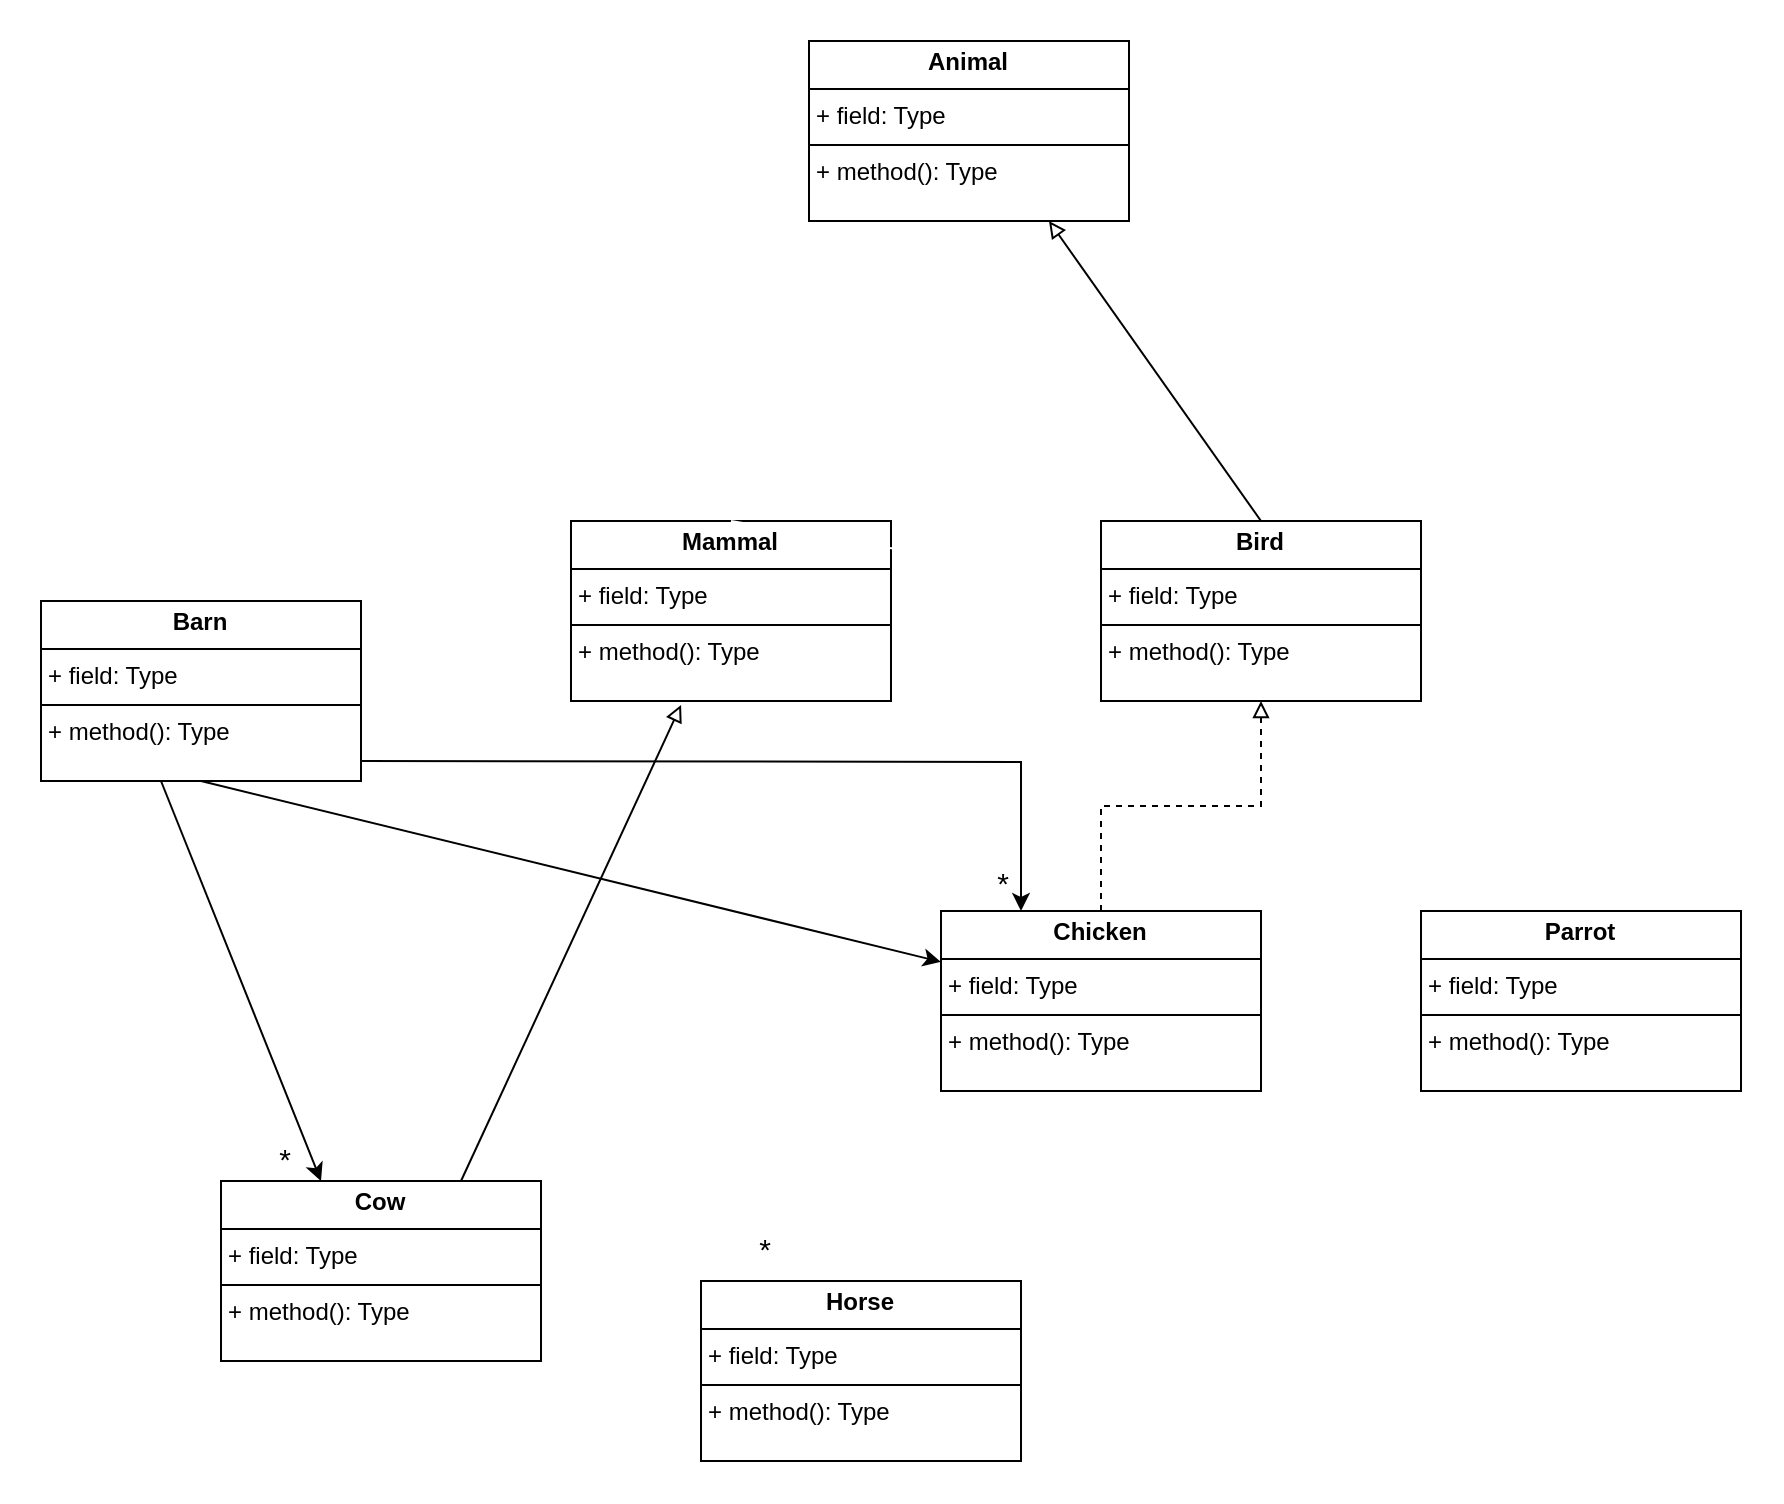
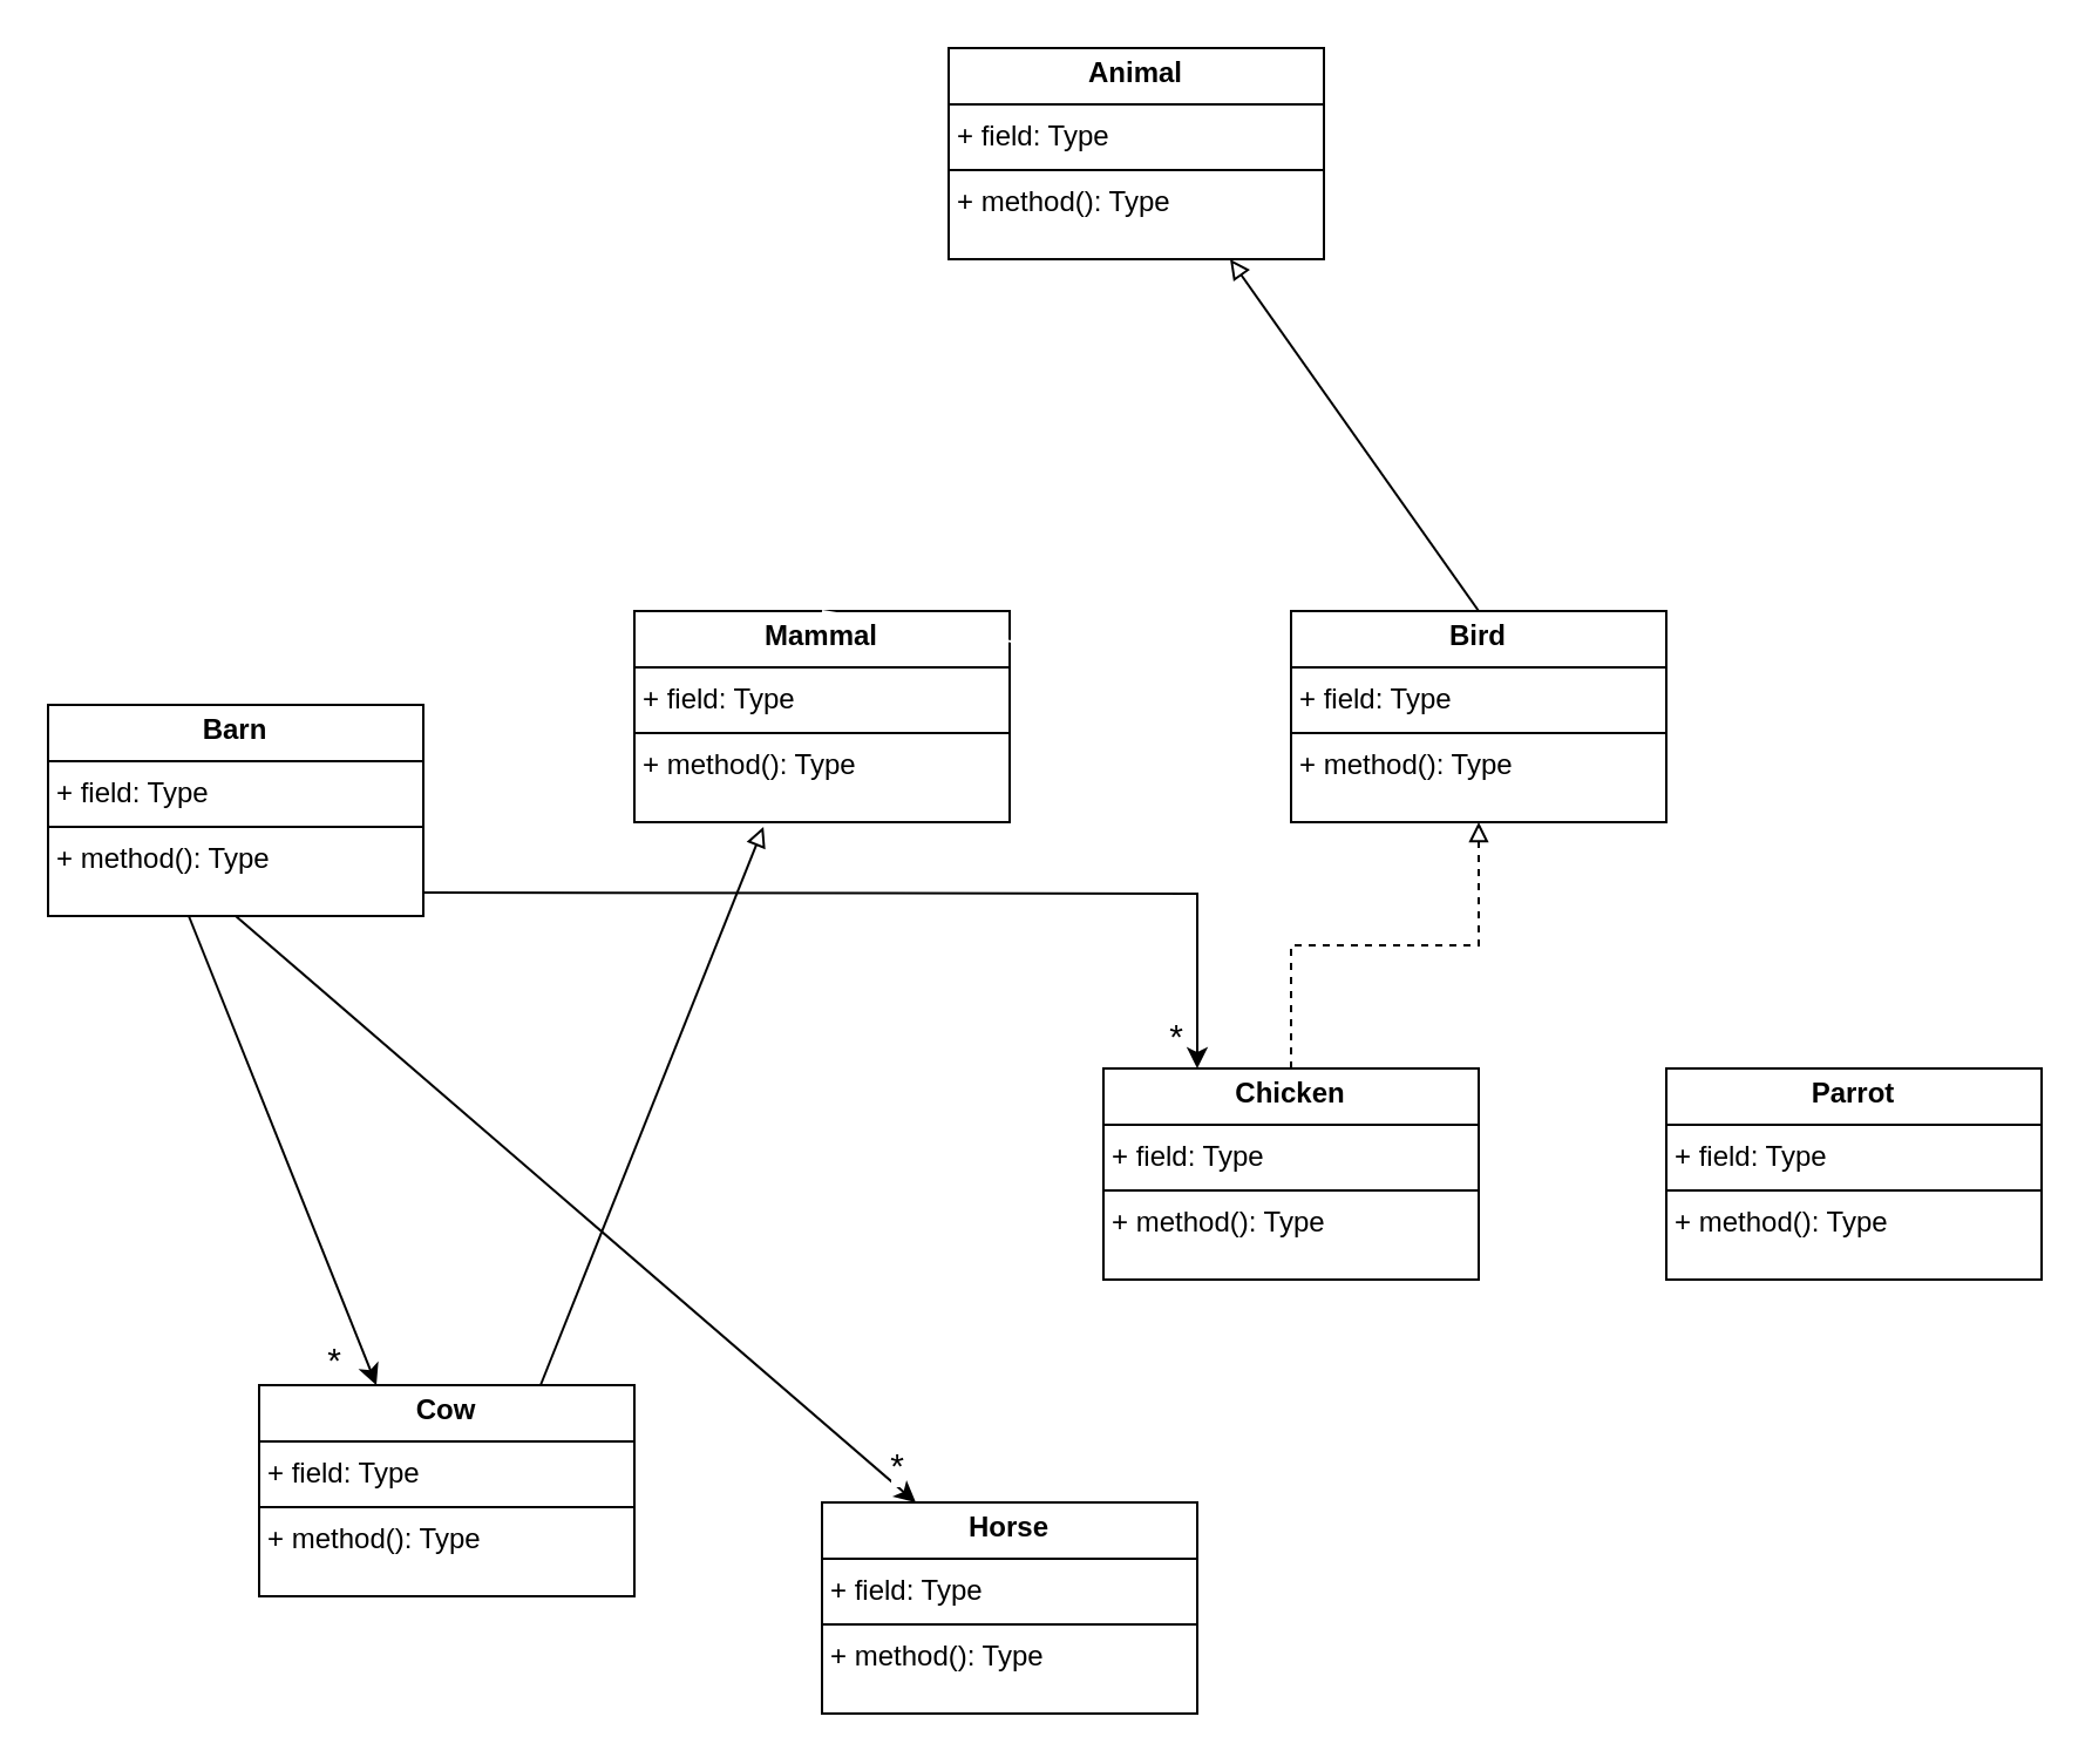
  <mxCell id="0" />
  <mxCell id="1" parent="0" />
  <mxCell id="2" value="&lt;p style=&quot;margin:0px;margin-top:4px;text-align:center;&quot;&gt;&lt;b&gt;Animal&lt;/b&gt;&lt;/p&gt;&lt;hr size=&quot;1&quot; style=&quot;border-style:solid;&quot;&gt;&lt;p style=&quot;margin:0px;margin-left:4px;&quot;&gt;+ field: Type&lt;/p&gt;&lt;hr size=&quot;1&quot; style=&quot;border-style:solid;&quot;&gt;&lt;p style=&quot;margin:0px;margin-left:4px;&quot;&gt;+ method(): Type&lt;/p&gt;" style="verticalAlign=top;align=left;overflow=fill;html=1;whiteSpace=wrap;" vertex="1" parent="1"><mxGeometry x="404" y="20" width="160" height="90" as="geometry" /></mxCell>
- <mxCell id="3" value="&lt;p style=&quot;margin:0px;margin-top:4px;text-align:center;&quot;&gt;&lt;b&gt;Mammal&lt;/b&gt;&lt;/p&gt;&lt;hr size=&quot;1&quot; style=&quot;border-style:solid;&quot;&gt;&lt;p style=&quot;margin:0px;margin-left:4px;&quot;&gt;+ field: Type&lt;/p&gt;&lt;hr size=&quot;1&quot; style=&quot;border-style:solid;&quot;&gt;&lt;p style=&quot;margin:0px;margin-left:4px;&quot;&gt;+ method(): Type&lt;/p&gt;" style="verticalAlign=top;align=left;overflow=fill;html=1;whiteSpace=wrap;" vertex="1" parent="1"><mxGeometry x="285" y="260" width="160" height="90" as="geometry" /></mxCell>
+ <mxCell id="3" value="&lt;p style=&quot;margin:0px;margin-top:4px;text-align:center;&quot;&gt;&lt;b&gt;Mammal&lt;/b&gt;&lt;/p&gt;&lt;hr size=&quot;1&quot; style=&quot;border-style:solid;&quot;&gt;&lt;p style=&quot;margin:0px;margin-left:4px;&quot;&gt;+ field: Type&lt;/p&gt;&lt;hr size=&quot;1&quot; style=&quot;border-style:solid;&quot;&gt;&lt;p style=&quot;margin:0px;margin-left:4px;&quot;&gt;+ method(): Type&lt;/p&gt;" style="verticalAlign=top;align=left;overflow=fill;html=1;whiteSpace=wrap;" vertex="1" parent="1"><mxGeometry x="270" y="260" width="160" height="90" as="geometry" /></mxCell>
  <mxCell id="4" value="" style="endArrow=block;html=1;rounded=0;exitX=0.5;exitY=0;exitDx=0;exitDy=0;startArrow=none;startFill=0;endFill=0;strokeWidth=1;strokeColor=#FFFFFF;" edge="1" parent="1" source="3" target="5"><mxGeometry width="50" height="50" relative="1" as="geometry"><mxPoint x="460" y="400" as="sourcePoint" /><mxPoint x="510" y="350" as="targetPoint" /></mxGeometry></mxCell>
  <mxCell id="5" value="&lt;p style=&quot;margin:0px;margin-top:4px;text-align:center;&quot;&gt;&lt;b&gt;Bird&lt;/b&gt;&lt;/p&gt;&lt;hr size=&quot;1&quot; style=&quot;border-style:solid;&quot;&gt;&lt;p style=&quot;margin:0px;margin-left:4px;&quot;&gt;+ field: Type&lt;/p&gt;&lt;hr size=&quot;1&quot; style=&quot;border-style:solid;&quot;&gt;&lt;p style=&quot;margin:0px;margin-left:4px;&quot;&gt;+ method(): Type&lt;/p&gt;" style="verticalAlign=top;align=left;overflow=fill;html=1;whiteSpace=wrap;" vertex="1" parent="1"><mxGeometry x="550" y="260" width="160" height="90" as="geometry" /></mxCell>
  <mxCell id="6" value="" style="endArrow=block;html=1;rounded=0;exitX=0.5;exitY=0;exitDx=0;exitDy=0;entryX=0.75;entryY=1;entryDx=0;entryDy=0;startArrow=none;startFill=0;endFill=0;" edge="1" parent="1" source="5" target="2"><mxGeometry width="50" height="50" relative="1" as="geometry"><mxPoint x="360" y="270" as="sourcePoint" /><mxPoint x="494" y="120" as="targetPoint" /></mxGeometry></mxCell>
  <mxCell id="7" value="&lt;p style=&quot;margin:0px;margin-top:4px;text-align:center;&quot;&gt;&lt;b&gt;Cow&lt;/b&gt;&lt;/p&gt;&lt;hr size=&quot;1&quot; style=&quot;border-style:solid;&quot;&gt;&lt;p style=&quot;margin:0px;margin-left:4px;&quot;&gt;+ field: Type&lt;/p&gt;&lt;hr size=&quot;1&quot; style=&quot;border-style:solid;&quot;&gt;&lt;p style=&quot;margin:0px;margin-left:4px;&quot;&gt;+ method(): Type&lt;/p&gt;" style="verticalAlign=top;align=left;overflow=fill;html=1;whiteSpace=wrap;" vertex="1" parent="1"><mxGeometry x="110" y="590" width="160" height="90" as="geometry" /></mxCell>
  <mxCell id="8" value="&lt;p style=&quot;margin:0px;margin-top:4px;text-align:center;&quot;&gt;&lt;b&gt;Horse&lt;/b&gt;&lt;/p&gt;&lt;hr size=&quot;1&quot; style=&quot;border-style:solid;&quot;&gt;&lt;p style=&quot;margin:0px;margin-left:4px;&quot;&gt;+ field: Type&lt;/p&gt;&lt;hr size=&quot;1&quot; style=&quot;border-style:solid;&quot;&gt;&lt;p style=&quot;margin:0px;margin-left:4px;&quot;&gt;+ method(): Type&lt;/p&gt;" style="verticalAlign=top;align=left;overflow=fill;html=1;whiteSpace=wrap;" vertex="1" parent="1"><mxGeometry x="350" y="640" width="160" height="90" as="geometry" /></mxCell>
  <mxCell id="9" value="" style="edgeStyle=orthogonalEdgeStyle;rounded=0;orthogonalLoop=1;jettySize=auto;html=1;entryX=0.25;entryY=0;entryDx=0;entryDy=0;" edge="1" parent="1" target="13"><mxGeometry relative="1" as="geometry"><mxPoint x="180" y="380" as="sourcePoint" /><mxPoint x="510" y="490" as="targetPoint" /></mxGeometry></mxCell>
  <mxCell id="10" value="*" style="edgeLabel;html=1;align=center;verticalAlign=middle;resizable=0;points=[];fontSize=15;" vertex="1" connectable="0" parent="9"><mxGeometry x="0.842" y="-2" relative="1" as="geometry"><mxPoint x="-8" y="17" as="offset" /></mxGeometry></mxCell>
  <mxCell id="11" value="&lt;p style=&quot;margin:0px;margin-top:4px;text-align:center;&quot;&gt;&lt;b&gt;Barn&lt;/b&gt;&lt;/p&gt;&lt;hr size=&quot;1&quot; style=&quot;border-style:solid;&quot;&gt;&lt;p style=&quot;margin:0px;margin-left:4px;&quot;&gt;+ field: Type&lt;/p&gt;&lt;hr size=&quot;1&quot; style=&quot;border-style:solid;&quot;&gt;&lt;p style=&quot;margin:0px;margin-left:4px;&quot;&gt;+ method(): Type&lt;/p&gt;" style="verticalAlign=top;align=left;overflow=fill;html=1;whiteSpace=wrap;" vertex="1" parent="1"><mxGeometry x="20" y="300" width="160" height="90" as="geometry" /></mxCell>
  <mxCell id="12" value="" style="edgeStyle=orthogonalEdgeStyle;rounded=0;orthogonalLoop=1;jettySize=auto;html=1;endArrow=block;endFill=0;dashed=1;" edge="1" parent="1" source="13" target="5"><mxGeometry relative="1" as="geometry" /></mxCell>
  <mxCell id="13" value="&lt;p style=&quot;margin:0px;margin-top:4px;text-align:center;&quot;&gt;&lt;b&gt;Chicken&lt;/b&gt;&lt;/p&gt;&lt;hr size=&quot;1&quot; style=&quot;border-style:solid;&quot;&gt;&lt;p style=&quot;margin:0px;margin-left:4px;&quot;&gt;+ field: Type&lt;/p&gt;&lt;hr size=&quot;1&quot; style=&quot;border-style:solid;&quot;&gt;&lt;p style=&quot;margin:0px;margin-left:4px;&quot;&gt;+ method(): Type&lt;/p&gt;" style="verticalAlign=top;align=left;overflow=fill;html=1;whiteSpace=wrap;" vertex="1" parent="1"><mxGeometry x="470" y="455" width="160" height="90" as="geometry" /></mxCell>
  <mxCell id="14" value="&lt;p style=&quot;margin:0px;margin-top:4px;text-align:center;&quot;&gt;&lt;b&gt;Parrot&lt;/b&gt;&lt;/p&gt;&lt;hr size=&quot;1&quot; style=&quot;border-style:solid;&quot;&gt;&lt;p style=&quot;margin:0px;margin-left:4px;&quot;&gt;+ field: Type&lt;/p&gt;&lt;hr size=&quot;1&quot; style=&quot;border-style:solid;&quot;&gt;&lt;p style=&quot;margin:0px;margin-left:4px;&quot;&gt;+ method(): Type&lt;/p&gt;" style="verticalAlign=top;align=left;overflow=fill;html=1;whiteSpace=wrap;" vertex="1" parent="1"><mxGeometry x="710" y="455" width="160" height="90" as="geometry" /></mxCell>
- <mxCell id="15" value="" style="endArrow=classic;html=1;rounded=0;exitX=0.5;exitY=1;exitDx=0;exitDy=0;startArrow=none;startFill=0;" edge="1" parent="1" source="11" target="13"><mxGeometry width="50" height="50" relative="1" as="geometry"><mxPoint x="226" y="500" as="sourcePoint" /><mxPoint x="320" y="350" as="targetPoint" /></mxGeometry></mxCell>
+ <mxCell id="15" value="" style="endArrow=classic;html=1;rounded=0;exitX=0.5;exitY=1;exitDx=0;exitDy=0;entryX=0.25;entryY=0;entryDx=0;entryDy=0;startArrow=none;startFill=0;" edge="1" parent="1" source="11" target="8"><mxGeometry width="50" height="50" relative="1" as="geometry"><mxPoint x="226" y="500" as="sourcePoint" /><mxPoint x="320" y="350" as="targetPoint" /></mxGeometry></mxCell>
  <mxCell id="16" value="" style="endArrow=block;html=1;rounded=0;exitX=0.75;exitY=0;exitDx=0;exitDy=0;entryX=0.344;entryY=1.022;entryDx=0;entryDy=0;startArrow=none;startFill=0;entryPerimeter=0;endFill=0;" edge="1" parent="1" source="7" target="3"><mxGeometry width="50" height="50" relative="1" as="geometry"><mxPoint x="440" y="650" as="sourcePoint" /><mxPoint x="400" y="360" as="targetPoint" /></mxGeometry></mxCell>
  <mxCell id="17" value="*" style="edgeLabel;html=1;align=center;verticalAlign=middle;resizable=0;points=[];fontSize=15;" vertex="1" connectable="0" parent="1"><mxGeometry x="470" y="590" as="geometry"><mxPoint x="-89" y="33" as="offset" /></mxGeometry></mxCell>
  <mxCell id="18" value="*" style="edgeLabel;html=1;align=center;verticalAlign=middle;resizable=0;points=[];fontSize=15;" vertex="1" connectable="0" parent="1"><mxGeometry x="230" y="545" as="geometry"><mxPoint x="-89" y="33" as="offset" /></mxGeometry></mxCell>
  <mxCell id="19" value="" style="endArrow=classic;html=1;rounded=0;exitX=0.5;exitY=1;exitDx=0;exitDy=0;entryX=0.25;entryY=0;entryDx=0;entryDy=0;startArrow=none;startFill=0;" edge="1" parent="1"><mxGeometry width="50" height="50" relative="1" as="geometry"><mxPoint x="80" y="390" as="sourcePoint" /><mxPoint x="160" y="590" as="targetPoint" /></mxGeometry></mxCell>
